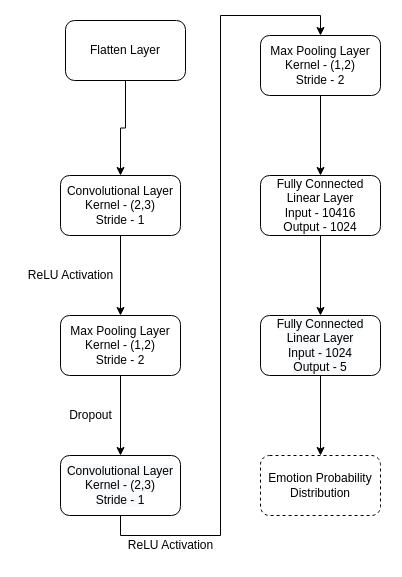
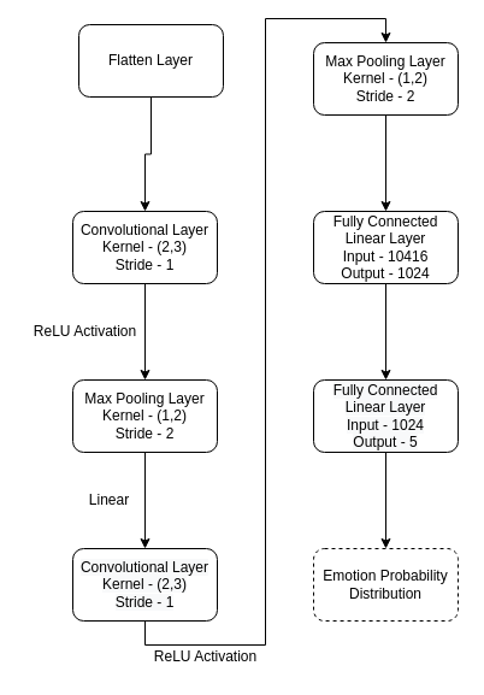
  <mxCell id="0" />
  <mxCell id="1" parent="0" />
  <mxCell id="2" value="" style="edgeStyle=orthogonalEdgeStyle;rounded=0;orthogonalLoop=1;jettySize=auto;html=1;" edge="1" parent="1" source="3" target="5"><mxGeometry relative="1" as="geometry" /></mxCell>
  <mxCell id="3" value="Flatten Layer" style="rounded=1;whiteSpace=wrap;html=1;" vertex="1" parent="1"><mxGeometry x="65" y="20" width="120" height="60" as="geometry" /></mxCell>
  <mxCell id="4" value="" style="edgeStyle=orthogonalEdgeStyle;rounded=0;orthogonalLoop=1;jettySize=auto;html=1;entryX=0.5;entryY=0;entryDx=0;entryDy=0;" edge="1" parent="1" source="5" target="7"><mxGeometry relative="1" as="geometry"><mxPoint x="120" y="315" as="targetPoint" /></mxGeometry></mxCell>
  <mxCell id="5" value="Convolutional Layer&lt;br&gt;Kernel - (2,3)&lt;br&gt;Stride - 1" style="whiteSpace=wrap;html=1;rounded=1;" vertex="1" parent="1"><mxGeometry x="60" y="175" width="120" height="60" as="geometry" /></mxCell>
  <mxCell id="6" value="" style="edgeStyle=orthogonalEdgeStyle;rounded=0;orthogonalLoop=1;jettySize=auto;html=1;entryX=0.5;entryY=0;entryDx=0;entryDy=0;" edge="1" parent="1" source="7" target="9"><mxGeometry relative="1" as="geometry"><mxPoint x="120" y="595" as="targetPoint" /></mxGeometry></mxCell>
  <mxCell id="7" value="Max Pooling Layer&lt;br&gt;Kernel - (1,2)&lt;br&gt;Stride - 2" style="whiteSpace=wrap;html=1;rounded=1;" vertex="1" parent="1"><mxGeometry x="60" y="315" width="120" height="60" as="geometry" /></mxCell>
  <mxCell id="8" style="edgeStyle=orthogonalEdgeStyle;rounded=0;orthogonalLoop=1;jettySize=auto;html=1;exitX=0.5;exitY=1;exitDx=0;exitDy=0;entryX=0.5;entryY=0;entryDx=0;entryDy=0;" edge="1" parent="1" source="9" target="11"><mxGeometry relative="1" as="geometry" /></mxCell>
  <mxCell id="9" value="&lt;span style=&quot;color: rgb(0 , 0 , 0) ; font-family: &amp;#34;helvetica&amp;#34; ; font-size: 12px ; font-style: normal ; font-weight: 400 ; letter-spacing: normal ; text-align: center ; text-indent: 0px ; text-transform: none ; word-spacing: 0px ; background-color: rgb(248 , 249 , 250) ; display: inline ; float: none&quot;&gt;Convolutional Layer&lt;br&gt;Kernel - (2,3)&lt;br&gt;Stride - 1&lt;br&gt;&lt;/span&gt;" style="whiteSpace=wrap;html=1;rounded=1;" vertex="1" parent="1"><mxGeometry x="60" y="455" width="120" height="60" as="geometry" /></mxCell>
  <mxCell id="10" value="" style="edgeStyle=orthogonalEdgeStyle;rounded=0;orthogonalLoop=1;jettySize=auto;html=1;" edge="1" parent="1" source="11" target="13"><mxGeometry relative="1" as="geometry" /></mxCell>
  <mxCell id="11" value="Max Pooling Layer&lt;br&gt;Kernel - (1,2)&lt;br&gt;Stride - 2" style="whiteSpace=wrap;html=1;rounded=1;" vertex="1" parent="1"><mxGeometry x="260" y="35" width="120" height="60" as="geometry" /></mxCell>
  <mxCell id="12" value="" style="edgeStyle=orthogonalEdgeStyle;rounded=0;orthogonalLoop=1;jettySize=auto;html=1;" edge="1" parent="1" source="13" target="15"><mxGeometry relative="1" as="geometry" /></mxCell>
  <mxCell id="13" value="Fully Connected Linear Layer&lt;br&gt;Input - 10416&lt;br&gt;Output - 1024" style="whiteSpace=wrap;html=1;rounded=1;" vertex="1" parent="1"><mxGeometry x="260" y="175" width="120" height="60" as="geometry" /></mxCell>
  <mxCell id="14" value="" style="edgeStyle=orthogonalEdgeStyle;rounded=0;orthogonalLoop=1;jettySize=auto;html=1;" edge="1" parent="1" source="15" target="16"><mxGeometry relative="1" as="geometry" /></mxCell>
  <mxCell id="15" value="&lt;span style=&quot;color: rgb(0 , 0 , 0) ; font-family: &amp;#34;helvetica&amp;#34; ; font-size: 12px ; font-style: normal ; font-weight: 400 ; letter-spacing: normal ; text-align: center ; text-indent: 0px ; text-transform: none ; word-spacing: 0px ; background-color: rgb(248 , 249 , 250) ; display: inline ; float: none&quot;&gt;Fully Connected Linear Layer&lt;br&gt;Input - 1024&lt;br&gt;Output - 5&lt;br&gt;&lt;/span&gt;" style="whiteSpace=wrap;html=1;rounded=1;" vertex="1" parent="1"><mxGeometry x="260" y="315" width="120" height="60" as="geometry" /></mxCell>
  <mxCell id="16" value="Emotion Probability Distribution" style="whiteSpace=wrap;html=1;rounded=1;dashed=1;" vertex="1" parent="1"><mxGeometry x="260" y="455" width="120" height="60" as="geometry" /></mxCell>
  <mxCell id="17" value="ReLU Activation" style="text;html=1;align=center;verticalAlign=middle;resizable=0;points=[];autosize=1;strokeColor=none;" vertex="1" parent="1"><mxGeometry x="20" y="265" width="100" height="20" as="geometry" /></mxCell>
  <mxCell id="18" value="ReLU Activation" style="text;html=1;align=center;verticalAlign=middle;resizable=0;points=[];autosize=1;strokeColor=none;" vertex="1" parent="1"><mxGeometry x="120" y="535" width="100" height="20" as="geometry" /></mxCell>
- <mxCell id="19" value="Dropout" style="text;html=1;align=center;verticalAlign=middle;resizable=0;points=[];autosize=1;strokeColor=none;" vertex="1" parent="1"><mxGeometry x="60" y="405" width="60" height="20" as="geometry" /></mxCell>
+ <mxCell id="19" value="Linear" style="text;html=1;align=center;verticalAlign=middle;resizable=0;points=[];autosize=1;strokeColor=none;" vertex="1" parent="1"><mxGeometry x="60" y="405" width="60" height="20" as="geometry" /></mxCell>
